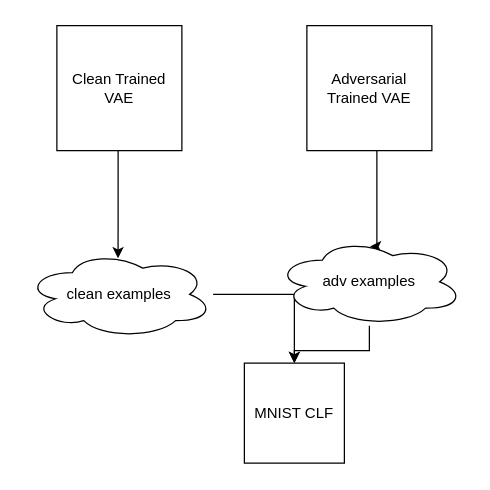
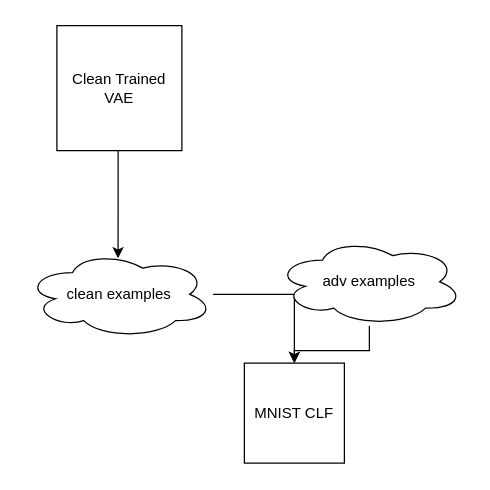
  <mxCell id="0" />
  <mxCell id="1" parent="0" />
  <mxCell id="2" value="" style="edgeStyle=orthogonalEdgeStyle;rounded=0;orthogonalLoop=1;jettySize=auto;html=1;entryX=0.493;entryY=0.088;entryDx=0;entryDy=0;entryPerimeter=0;" edge="1" parent="1" source="3" target="7"><mxGeometry relative="1" as="geometry"><mxPoint x="95" y="200" as="targetPoint" /><Array as="points"><mxPoint x="94" y="170" /><mxPoint x="94" y="170" /></Array></mxGeometry></mxCell>
  <mxCell id="3" value="Clean Trained VAE" style="whiteSpace=wrap;html=1;aspect=fixed;" vertex="1" parent="1"><mxGeometry x="45" y="20" width="100" height="100" as="geometry" /></mxCell>
- <mxCell id="4" value="" style="edgeStyle=orthogonalEdgeStyle;rounded=0;orthogonalLoop=1;jettySize=auto;html=1;entryX=0.503;entryY=0.097;entryDx=0;entryDy=0;entryPerimeter=0;" edge="1" parent="1" source="5" target="9"><mxGeometry relative="1" as="geometry"><mxPoint x="225" y="200" as="targetPoint" /><Array as="points"><mxPoint x="301" y="180" /><mxPoint x="301" y="180" /></Array></mxGeometry></mxCell>
- <mxCell id="5" value="Adversarial Trained VAE" style="whiteSpace=wrap;html=1;aspect=fixed;" vertex="1" parent="1"><mxGeometry x="245" y="20" width="100" height="100" as="geometry" /></mxCell>
  <mxCell id="6" value="" style="edgeStyle=orthogonalEdgeStyle;rounded=0;orthogonalLoop=1;jettySize=auto;html=1;" edge="1" parent="1" source="7" target="10"><mxGeometry relative="1" as="geometry"><mxPoint x="95" y="350" as="targetPoint" /></mxGeometry></mxCell>
  <mxCell id="7" value="clean examples" style="ellipse;shape=cloud;whiteSpace=wrap;html=1;" vertex="1" parent="1"><mxGeometry x="20" y="200" width="150" height="70" as="geometry" /></mxCell>
  <mxCell id="8" value="" style="edgeStyle=orthogonalEdgeStyle;rounded=0;orthogonalLoop=1;jettySize=auto;html=1;" edge="1" parent="1" source="9" target="10"><mxGeometry relative="1" as="geometry"><mxPoint x="300" y="350" as="targetPoint" /></mxGeometry></mxCell>
  <mxCell id="9" value="adv examples" style="ellipse;shape=cloud;whiteSpace=wrap;html=1;" vertex="1" parent="1"><mxGeometry x="220" y="190" width="150" height="70" as="geometry" /></mxCell>
  <mxCell id="10" value="MNIST CLF" style="whiteSpace=wrap;html=1;aspect=fixed;" vertex="1" parent="1"><mxGeometry x="195" y="290" width="80" height="80" as="geometry" /></mxCell>
